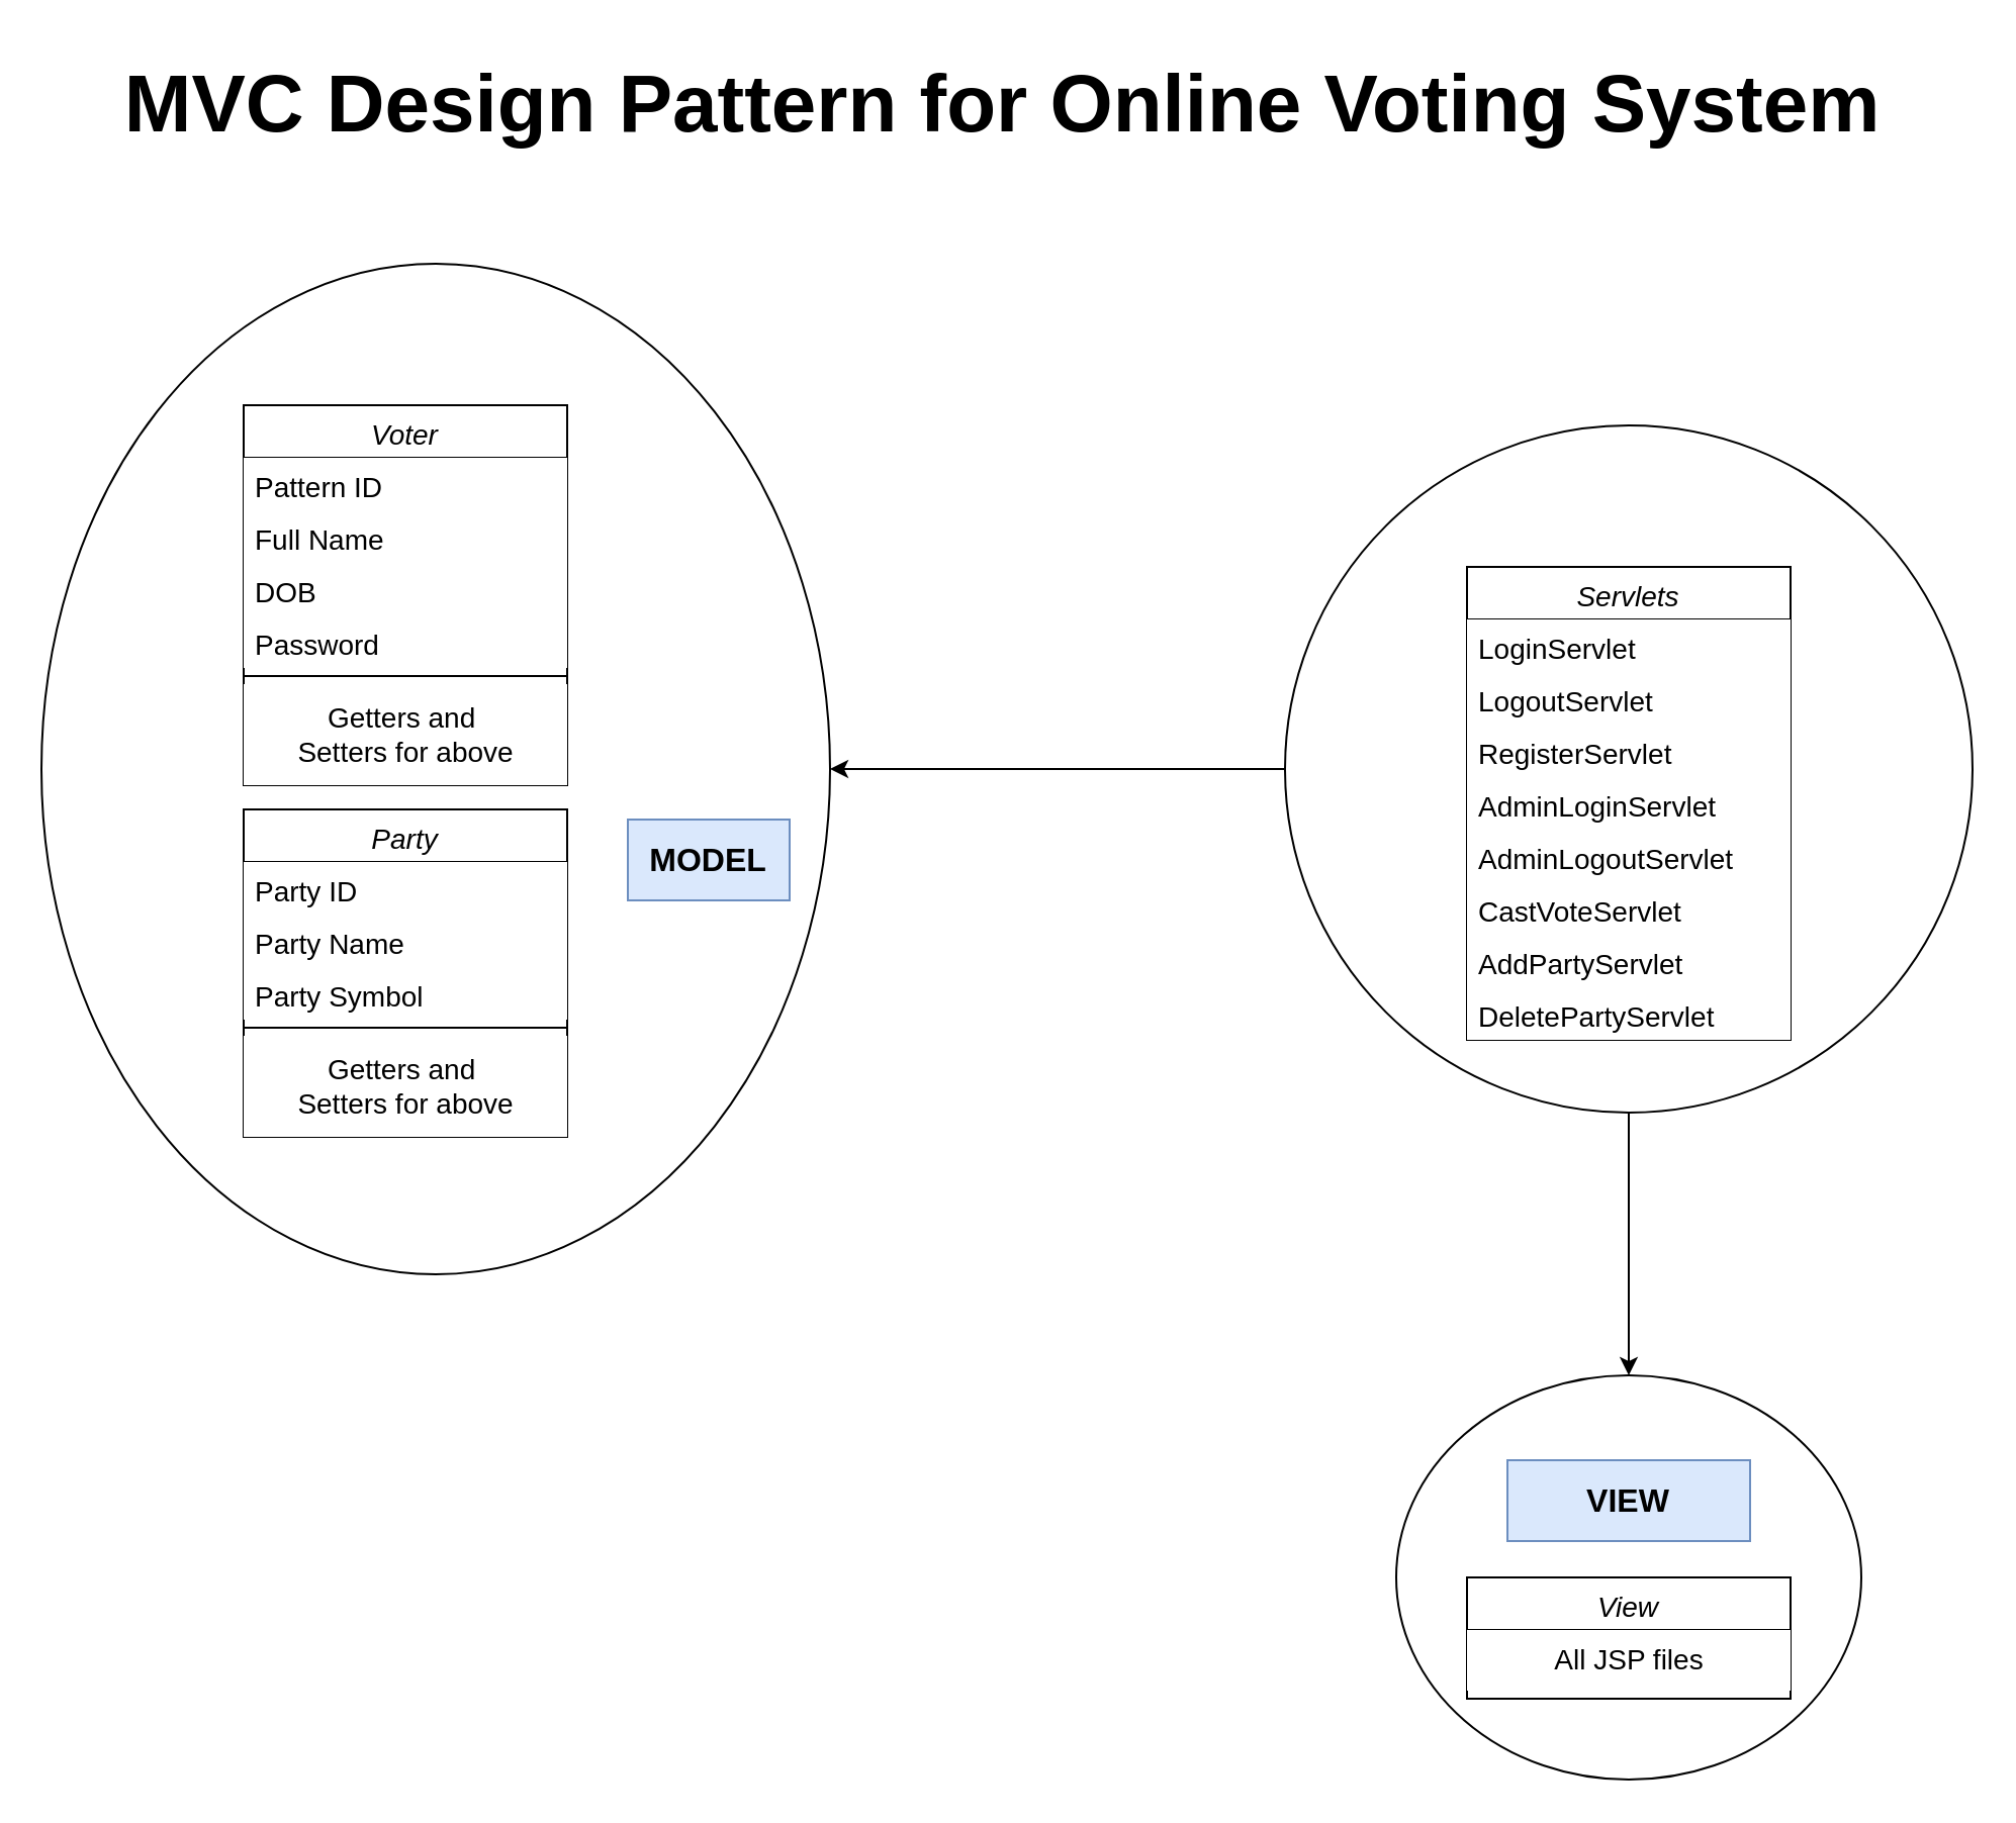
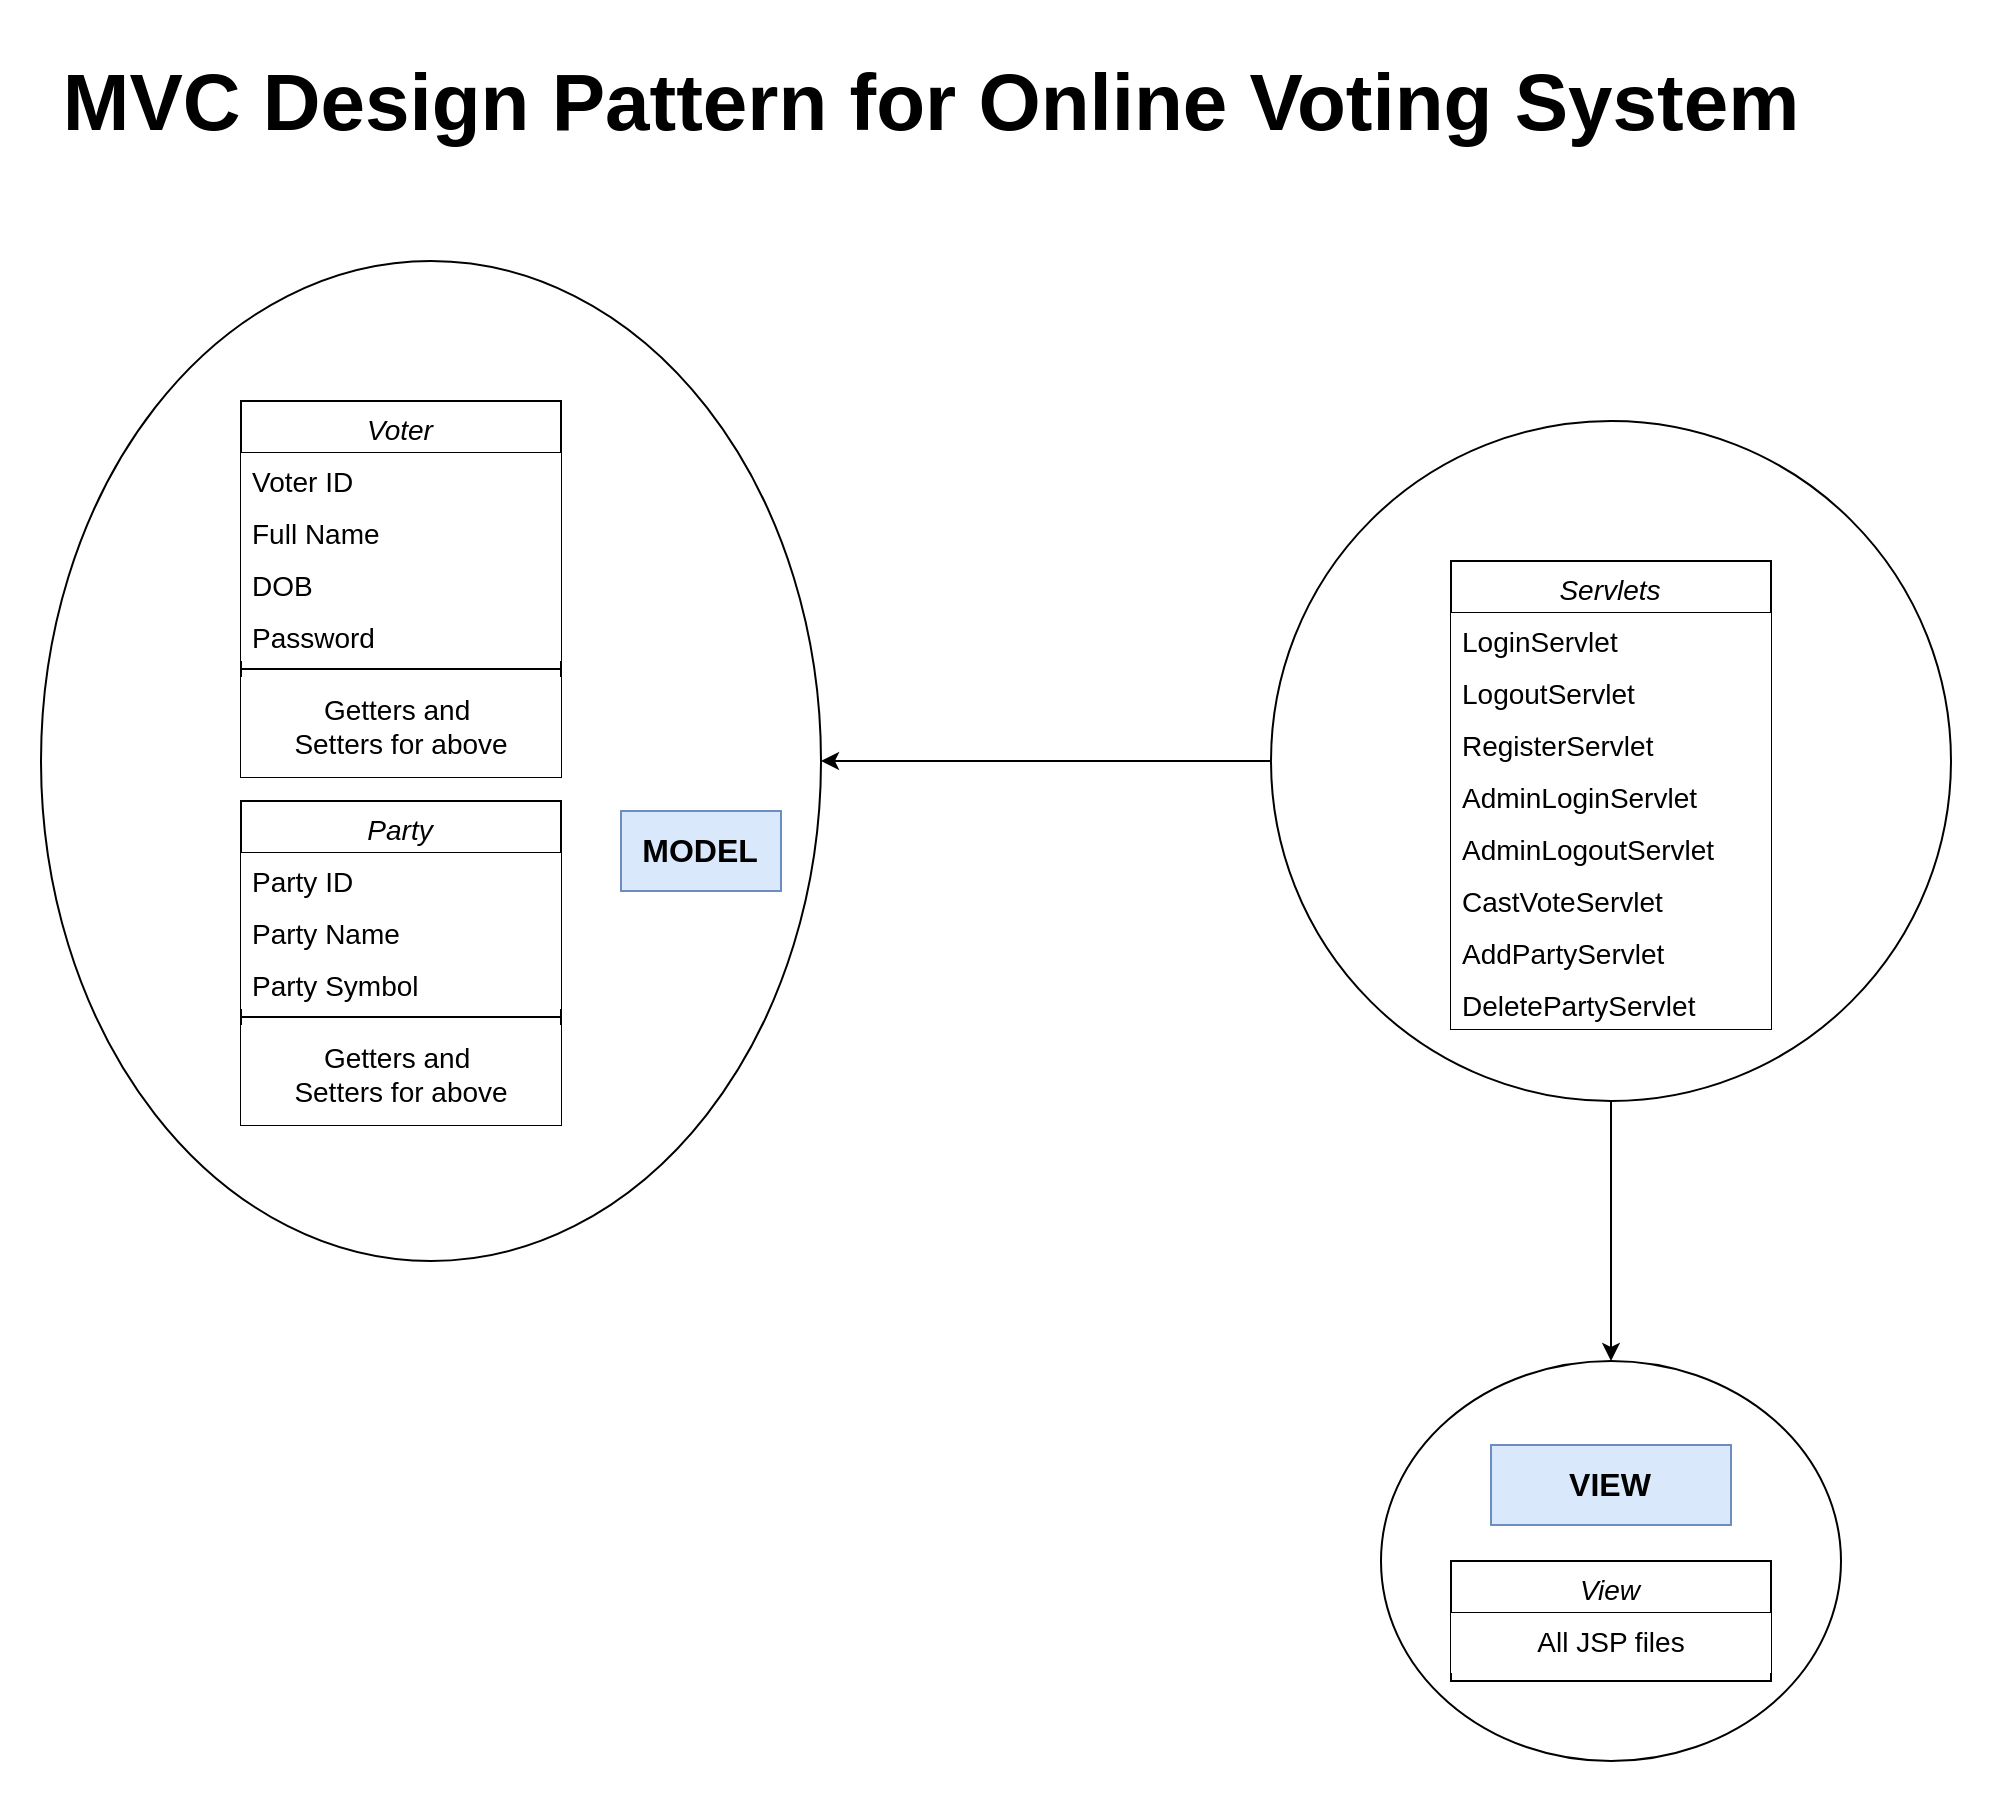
  <mxCell id="0" />
  <mxCell id="1" parent="0" />
  <mxCell id="2" value="" style="ellipse;whiteSpace=wrap;html=1;" vertex="1" parent="1"><mxGeometry x="690" y="680" width="230" height="200" as="geometry" /></mxCell>
  <mxCell id="3" value="" style="edgeStyle=orthogonalEdgeStyle;rounded=0;orthogonalLoop=1;jettySize=auto;html=1;" edge="1" parent="1" source="5" target="6"><mxGeometry relative="1" as="geometry" /></mxCell>
  <mxCell id="4" value="" style="edgeStyle=orthogonalEdgeStyle;rounded=0;orthogonalLoop=1;jettySize=auto;html=1;entryX=0.5;entryY=0;entryDx=0;entryDy=0;" edge="1" parent="1" source="5" target="2"><mxGeometry relative="1" as="geometry"><mxPoint x="805" y="630" as="targetPoint" /></mxGeometry></mxCell>
  <mxCell id="5" value="" style="ellipse;whiteSpace=wrap;html=1;" vertex="1" parent="1"><mxGeometry x="635" y="210" width="340" height="340" as="geometry" /></mxCell>
  <mxCell id="6" value="" style="ellipse;whiteSpace=wrap;html=1;fillColor=default;" vertex="1" parent="1"><mxGeometry x="20" y="130" width="390" height="500" as="geometry" /></mxCell>
  <mxCell id="7" value="Voter" style="swimlane;fontStyle=2;align=center;verticalAlign=top;childLayout=stackLayout;horizontal=1;startSize=26;horizontalStack=0;resizeParent=1;resizeLast=0;collapsible=1;marginBottom=0;rounded=0;shadow=0;strokeWidth=1;fillColor=default;fontSize=14;" parent="1" vertex="1"><mxGeometry x="120" y="200" width="160" height="188" as="geometry"><mxRectangle x="230" y="140" width="160" height="26" as="alternateBounds" /></mxGeometry></mxCell>
- <mxCell id="8" value="Pattern ID" style="text;align=left;verticalAlign=top;spacingLeft=4;spacingRight=4;overflow=hidden;rotatable=0;points=[[0,0.5],[1,0.5]];portConstraint=eastwest;fillColor=default;fontSize=14;" parent="7" vertex="1"><mxGeometry y="26" width="160" height="26" as="geometry" /></mxCell>
+ <mxCell id="8" value="Voter ID" style="text;align=left;verticalAlign=top;spacingLeft=4;spacingRight=4;overflow=hidden;rotatable=0;points=[[0,0.5],[1,0.5]];portConstraint=eastwest;fillColor=default;fontSize=14;" parent="7" vertex="1"><mxGeometry y="26" width="160" height="26" as="geometry" /></mxCell>
  <mxCell id="9" value="Full Name" style="text;align=left;verticalAlign=top;spacingLeft=4;spacingRight=4;overflow=hidden;rotatable=0;points=[[0,0.5],[1,0.5]];portConstraint=eastwest;rounded=0;shadow=0;html=0;fillColor=default;fontSize=14;" parent="7" vertex="1"><mxGeometry y="52" width="160" height="26" as="geometry" /></mxCell>
  <mxCell id="10" value="DOB" style="text;align=left;verticalAlign=top;spacingLeft=4;spacingRight=4;overflow=hidden;rotatable=0;points=[[0,0.5],[1,0.5]];portConstraint=eastwest;rounded=0;shadow=0;html=0;fillColor=default;fontSize=14;" parent="7" vertex="1"><mxGeometry y="78" width="160" height="26" as="geometry" /></mxCell>
  <mxCell id="11" value="Password" style="text;align=left;verticalAlign=top;spacingLeft=4;spacingRight=4;overflow=hidden;rotatable=0;points=[[0,0.5],[1,0.5]];portConstraint=eastwest;fillColor=default;fontSize=14;" parent="7" vertex="1"><mxGeometry y="104" width="160" height="26" as="geometry" /></mxCell>
  <mxCell id="12" value="" style="line;html=1;strokeWidth=1;align=left;verticalAlign=middle;spacingTop=-1;spacingLeft=3;spacingRight=3;rotatable=0;labelPosition=right;points=[];portConstraint=eastwest;fontSize=14;" parent="7" vertex="1"><mxGeometry y="130" width="160" height="8" as="geometry" /></mxCell>
  <mxCell id="13" value="Getters and&amp;nbsp;&lt;div&gt;Setters for above&lt;/div&gt;" style="text;html=1;align=center;verticalAlign=middle;resizable=0;points=[];autosize=1;fillColor=default;fontSize=14;" vertex="1" parent="7"><mxGeometry y="138" width="160" height="50" as="geometry" /></mxCell>
  <mxCell id="14" value="Party" style="swimlane;fontStyle=2;align=center;verticalAlign=top;childLayout=stackLayout;horizontal=1;startSize=26;horizontalStack=0;resizeParent=1;resizeLast=0;collapsible=1;marginBottom=0;rounded=0;shadow=0;strokeWidth=1;fontSize=14;" vertex="1" parent="1"><mxGeometry x="120" y="400" width="160" height="162" as="geometry"><mxRectangle x="230" y="140" width="160" height="26" as="alternateBounds" /></mxGeometry></mxCell>
  <mxCell id="15" value="Party ID" style="text;align=left;verticalAlign=top;spacingLeft=4;spacingRight=4;overflow=hidden;rotatable=0;points=[[0,0.5],[1,0.5]];portConstraint=eastwest;fillColor=default;fontSize=14;" vertex="1" parent="14"><mxGeometry y="26" width="160" height="26" as="geometry" /></mxCell>
  <mxCell id="16" value="Party Name" style="text;align=left;verticalAlign=top;spacingLeft=4;spacingRight=4;overflow=hidden;rotatable=0;points=[[0,0.5],[1,0.5]];portConstraint=eastwest;rounded=0;shadow=0;html=0;fillColor=default;fontSize=14;" vertex="1" parent="14"><mxGeometry y="52" width="160" height="26" as="geometry" /></mxCell>
  <mxCell id="17" value="Party Symbol" style="text;align=left;verticalAlign=top;spacingLeft=4;spacingRight=4;overflow=hidden;rotatable=0;points=[[0,0.5],[1,0.5]];portConstraint=eastwest;rounded=0;shadow=0;html=0;fillColor=default;fontSize=14;" vertex="1" parent="14"><mxGeometry y="78" width="160" height="26" as="geometry" /></mxCell>
  <mxCell id="18" value="" style="line;html=1;strokeWidth=1;align=left;verticalAlign=middle;spacingTop=-1;spacingLeft=3;spacingRight=3;rotatable=0;labelPosition=right;points=[];portConstraint=eastwest;fontSize=14;" vertex="1" parent="14"><mxGeometry y="104" width="160" height="8" as="geometry" /></mxCell>
  <mxCell id="19" value="Getters and&amp;nbsp;&lt;div&gt;Setters for above&lt;/div&gt;" style="text;html=1;align=center;verticalAlign=middle;resizable=0;points=[];autosize=1;fillColor=default;fontSize=14;" vertex="1" parent="14"><mxGeometry y="112" width="160" height="50" as="geometry" /></mxCell>
  <mxCell id="20" value="Servlets" style="swimlane;fontStyle=2;align=center;verticalAlign=top;childLayout=stackLayout;horizontal=1;startSize=26;horizontalStack=0;resizeParent=1;resizeLast=0;collapsible=1;marginBottom=0;rounded=0;shadow=0;strokeWidth=1;fillColor=default;fontSize=14;" vertex="1" parent="1"><mxGeometry x="725" y="280" width="160" height="234" as="geometry"><mxRectangle x="230" y="140" width="160" height="26" as="alternateBounds" /></mxGeometry></mxCell>
  <mxCell id="21" value="LoginServlet" style="text;align=left;verticalAlign=top;spacingLeft=4;spacingRight=4;overflow=hidden;rotatable=0;points=[[0,0.5],[1,0.5]];portConstraint=eastwest;fillColor=default;fontSize=14;" vertex="1" parent="20"><mxGeometry y="26" width="160" height="26" as="geometry" /></mxCell>
  <mxCell id="22" value="LogoutServlet" style="text;align=left;verticalAlign=top;spacingLeft=4;spacingRight=4;overflow=hidden;rotatable=0;points=[[0,0.5],[1,0.5]];portConstraint=eastwest;rounded=0;shadow=0;html=0;fillColor=default;fontSize=14;" vertex="1" parent="20"><mxGeometry y="52" width="160" height="26" as="geometry" /></mxCell>
  <mxCell id="23" value="RegisterServlet" style="text;align=left;verticalAlign=top;spacingLeft=4;spacingRight=4;overflow=hidden;rotatable=0;points=[[0,0.5],[1,0.5]];portConstraint=eastwest;rounded=0;shadow=0;html=0;fillColor=default;fontSize=14;" vertex="1" parent="20"><mxGeometry y="78" width="160" height="26" as="geometry" /></mxCell>
  <mxCell id="24" value="AdminLoginServlet" style="text;align=left;verticalAlign=top;spacingLeft=4;spacingRight=4;overflow=hidden;rotatable=0;points=[[0,0.5],[1,0.5]];portConstraint=eastwest;fillColor=default;fontSize=14;" vertex="1" parent="20"><mxGeometry y="104" width="160" height="26" as="geometry" /></mxCell>
  <mxCell id="25" value="AdminLogoutServlet" style="text;align=left;verticalAlign=top;spacingLeft=4;spacingRight=4;overflow=hidden;rotatable=0;points=[[0,0.5],[1,0.5]];portConstraint=eastwest;fillColor=default;fontSize=14;" vertex="1" parent="20"><mxGeometry y="130" width="160" height="26" as="geometry" /></mxCell>
  <mxCell id="26" value="CastVoteServlet" style="text;align=left;verticalAlign=top;spacingLeft=4;spacingRight=4;overflow=hidden;rotatable=0;points=[[0,0.5],[1,0.5]];portConstraint=eastwest;fillColor=default;fontSize=14;" vertex="1" parent="20"><mxGeometry y="156" width="160" height="26" as="geometry" /></mxCell>
  <mxCell id="27" value="AddPartyServlet" style="text;align=left;verticalAlign=top;spacingLeft=4;spacingRight=4;overflow=hidden;rotatable=0;points=[[0,0.5],[1,0.5]];portConstraint=eastwest;fillColor=default;fontSize=14;" vertex="1" parent="20"><mxGeometry y="182" width="160" height="26" as="geometry" /></mxCell>
  <mxCell id="28" value="DeletePartyServlet" style="text;align=left;verticalAlign=top;spacingLeft=4;spacingRight=4;overflow=hidden;rotatable=0;points=[[0,0.5],[1,0.5]];portConstraint=eastwest;fillColor=default;fontSize=14;" vertex="1" parent="20"><mxGeometry y="208" width="160" height="26" as="geometry" /></mxCell>
  <mxCell id="29" value="View" style="swimlane;fontStyle=2;align=center;verticalAlign=top;childLayout=stackLayout;horizontal=1;startSize=26;horizontalStack=0;resizeParent=1;resizeLast=0;collapsible=1;marginBottom=0;rounded=0;shadow=0;strokeWidth=1;fillColor=default;fontSize=14;" vertex="1" parent="1"><mxGeometry x="725" y="780" width="160" height="60" as="geometry"><mxRectangle x="230" y="140" width="160" height="26" as="alternateBounds" /></mxGeometry></mxCell>
  <mxCell id="30" value="All JSP files" style="text;html=1;align=center;verticalAlign=middle;resizable=0;points=[];autosize=1;strokeColor=none;fillColor=default;fontSize=14;" vertex="1" parent="29"><mxGeometry y="26" width="160" height="30" as="geometry" /></mxCell>
  <mxCell id="31" value="&lt;font style=&quot;font-size: 16px;&quot;&gt;&lt;b&gt;MODEL&lt;/b&gt;&lt;/font&gt;" style="text;html=1;align=center;verticalAlign=middle;whiteSpace=wrap;rounded=0;fillColor=#dae8fc;strokeColor=#6c8ebf;" vertex="1" parent="1"><mxGeometry x="310" y="405" width="80" height="40" as="geometry" /></mxCell>
  <mxCell id="32" value="&lt;font style=&quot;font-size: 16px;&quot;&gt;&lt;b&gt;VIEW&lt;/b&gt;&lt;/font&gt;" style="text;html=1;align=center;verticalAlign=middle;whiteSpace=wrap;rounded=0;fillColor=#dae8fc;strokeColor=#6c8ebf;" vertex="1" parent="1"><mxGeometry x="745" y="722" width="120" height="40" as="geometry" /></mxCell>
- <mxCell id="33" value="&lt;font style=&quot;font-size: 40px;&quot;&gt;&lt;b&gt;MVC Design Pattern for Online Voting System&lt;/b&gt;&lt;/font&gt;" style="text;html=1;align=center;verticalAlign=middle;resizable=0;points=[];autosize=1;strokeColor=none;fillColor=none;" vertex="1" parent="1"><mxGeometry x="50" y="20" width="890" height="60" as="geometry" /></mxCell>
+ <mxCell id="33" value="&lt;font style=&quot;font-size: 40px;&quot;&gt;&lt;b&gt;MVC Design Pattern for Online Voting System&lt;/b&gt;&lt;/font&gt;" style="text;html=1;align=center;verticalAlign=middle;resizable=0;points=[];autosize=1;strokeColor=none;fillColor=none;" vertex="1" parent="1"><mxGeometry x="20" y="20" width="890" height="60" as="geometry" /></mxCell>
